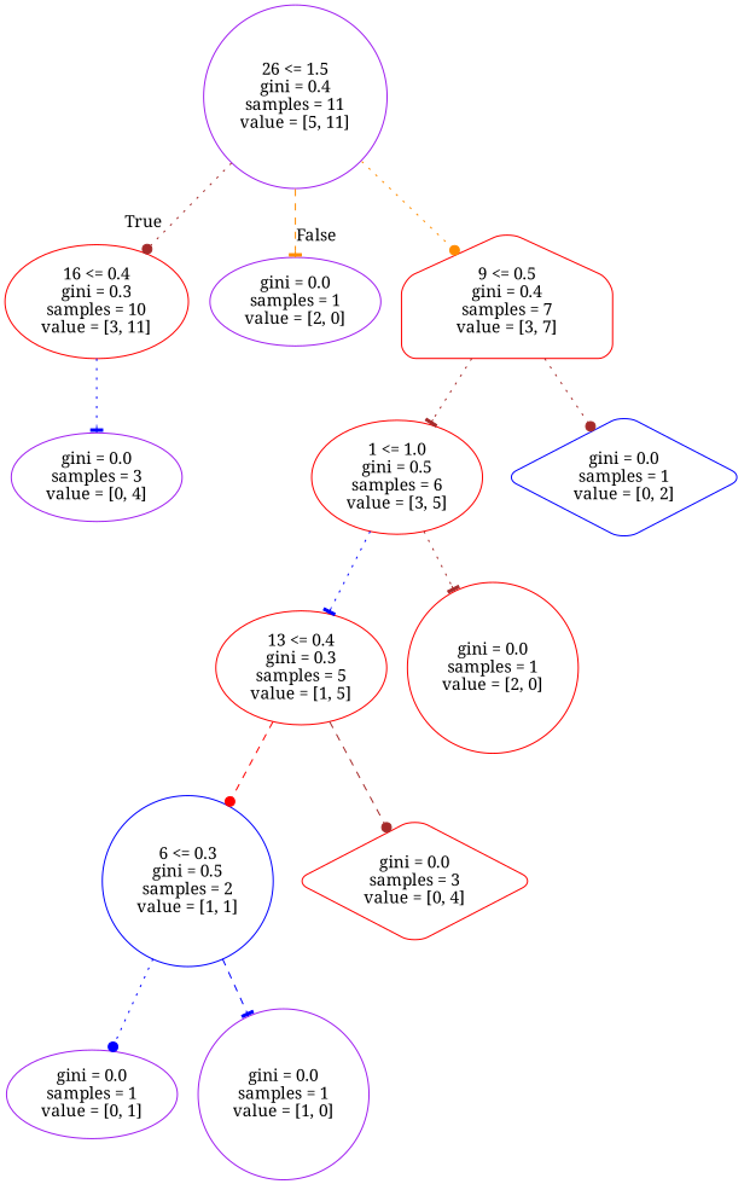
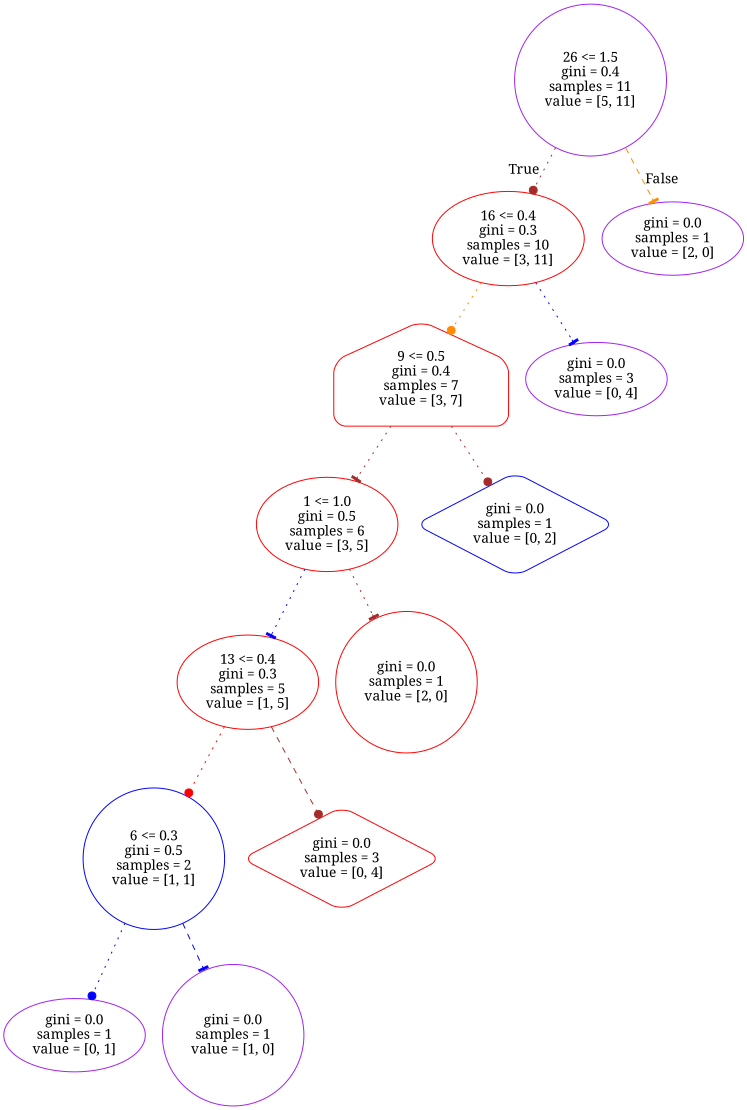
  digraph {
    fontname="Noto Serif"
    node [color=red fontname="Noto Serif" shape=ellipse style=rounded]
    edge [arrowhead=dot color=brown fontname="Noto Serif" style=dotted]
    n1 [color=purple label="26 <= 1.5\ngini = 0.4\nsamples = 11\nvalue = [5, 11]" shape=circle]
    n2 [label="16 <= 0.4\ngini = 0.3\nsamples = 10\nvalue = [3, 11]"]
    n3 [color=purple label="gini = 0.0\nsamples = 1\nvalue = [2, 0]"]
    n4 [label="9 <= 0.5\ngini = 0.4\nsamples = 7\nvalue = [3, 7]" shape=house]
    n5 [color=purple label="gini = 0.0\nsamples = 3\nvalue = [0, 4]"]
    n6 [label="1 <= 1.0\ngini = 0.5\nsamples = 6\nvalue = [3, 5]"]
    n7 [color=blue label="gini = 0.0\nsamples = 1\nvalue = [0, 2]" shape=diamond]
    n8 [label="13 <= 0.4\ngini = 0.3\nsamples = 5\nvalue = [1, 5]"]
    n9 [label="gini = 0.0\nsamples = 1\nvalue = [2, 0]" shape=circle]
    n10 [color=blue label="6 <= 0.3\ngini = 0.5\nsamples = 2\nvalue = [1, 1]" shape=circle]
    n11 [label="gini = 0.0\nsamples = 3\nvalue = [0, 4]" shape=diamond]
    n12 [color=purple label="gini = 0.0\nsamples = 1\nvalue = [0, 1]"]
    n13 [color=purple label="gini = 0.0\nsamples = 1\nvalue = [1, 0]" shape=circle]
    n1 -> n2 [headlabel=True labelangle=45 labeldistance=2.5]
    n1 -> n3 [arrowhead=tee color=darkorange headlabel=False labelangle=-45 labeldistance=2.5 style=dashed]
-   n1 -> n4 [color=darkorange]
+   n2 -> n4 [color=darkorange]
    n2 -> n5 [arrowhead=tee color=blue]
    n4 -> n6 [arrowhead=tee]
    n4 -> n7
    n6 -> n8 [arrowhead=tee color=blue]
    n6 -> n9 [arrowhead=tee]
-   n8 -> n10 [color=red style=dashed]
+   n8 -> n10 [color=red]
    n8 -> n11 [style=dashed]
    n10 -> n12 [color=blue]
    n10 -> n13 [arrowhead=tee color=blue style=dashed]
  }
